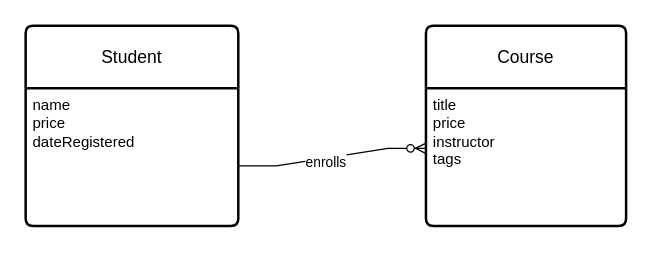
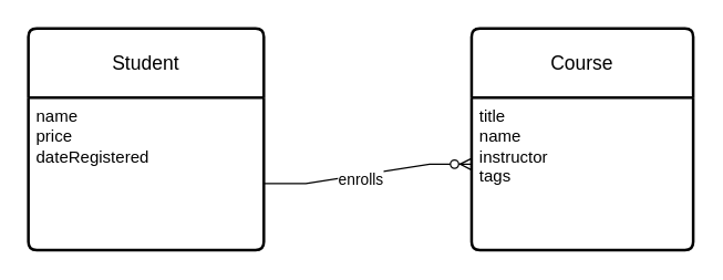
  <mxCell id="0" />
  <mxCell id="1" parent="0" />
  <mxCell id="2" value="Student" style="swimlane;childLayout=stackLayout;horizontal=1;startSize=50;horizontalStack=0;rounded=1;fontSize=14;fontStyle=0;strokeWidth=2;resizeParent=0;resizeLast=1;shadow=0;dashed=0;align=center;arcSize=4;whiteSpace=wrap;html=1;" vertex="1" parent="1"><mxGeometry x="20" y="20" width="170" height="160" as="geometry" /></mxCell>
  <mxCell id="3" value="name&lt;br&gt;price&lt;br&gt;dateRegistered" style="align=left;strokeColor=none;fillColor=none;spacingLeft=4;fontSize=12;verticalAlign=top;resizable=0;rotatable=0;part=1;html=1;" vertex="1" parent="2"><mxGeometry y="50" width="170" height="110" as="geometry" /></mxCell>
  <mxCell id="4" value="Course" style="swimlane;childLayout=stackLayout;horizontal=1;startSize=50;horizontalStack=0;rounded=1;fontSize=14;fontStyle=0;strokeWidth=2;resizeParent=0;resizeLast=1;shadow=0;dashed=0;align=center;arcSize=4;whiteSpace=wrap;html=1;" vertex="1" parent="1"><mxGeometry x="340" y="20" width="160" height="160" as="geometry" /></mxCell>
- <mxCell id="5" value="title&lt;br&gt;price&lt;br&gt;instructor&lt;br&gt;tags" style="align=left;strokeColor=none;fillColor=none;spacingLeft=4;fontSize=12;verticalAlign=top;resizable=0;rotatable=0;part=1;html=1;" vertex="1" parent="4"><mxGeometry y="50" width="160" height="110" as="geometry" /></mxCell>
+ <mxCell id="5" value="title&lt;br&gt;name&lt;br&gt;instructor&lt;br&gt;tags" style="align=left;strokeColor=none;fillColor=none;spacingLeft=4;fontSize=12;verticalAlign=top;resizable=0;rotatable=0;part=1;html=1;" vertex="1" parent="4"><mxGeometry y="50" width="160" height="110" as="geometry" /></mxCell>
  <mxCell id="6" value="" style="edgeStyle=entityRelationEdgeStyle;fontSize=12;html=1;endArrow=ERzeroToMany;endFill=1;rounded=0;exitX=1.002;exitY=0.564;exitDx=0;exitDy=0;exitPerimeter=0;entryX=-0.002;entryY=0.436;entryDx=0;entryDy=0;entryPerimeter=0;" edge="1" parent="1" source="3" target="5"><mxGeometry width="100" height="100" relative="1" as="geometry"><mxPoint x="180" y="150" as="sourcePoint" /><mxPoint x="280" y="50" as="targetPoint" /></mxGeometry></mxCell>
  <mxCell id="7" value="enrolls" style="edgeLabel;html=1;align=center;verticalAlign=middle;resizable=0;points=[];" vertex="1" connectable="0" parent="6"><mxGeometry x="-0.078" y="-3" relative="1" as="geometry"><mxPoint as="offset" /></mxGeometry></mxCell>
